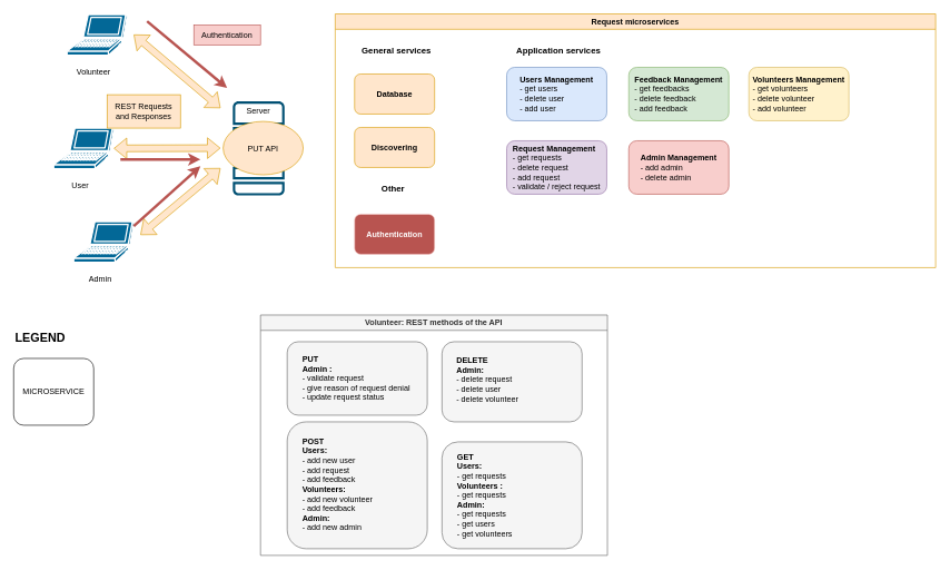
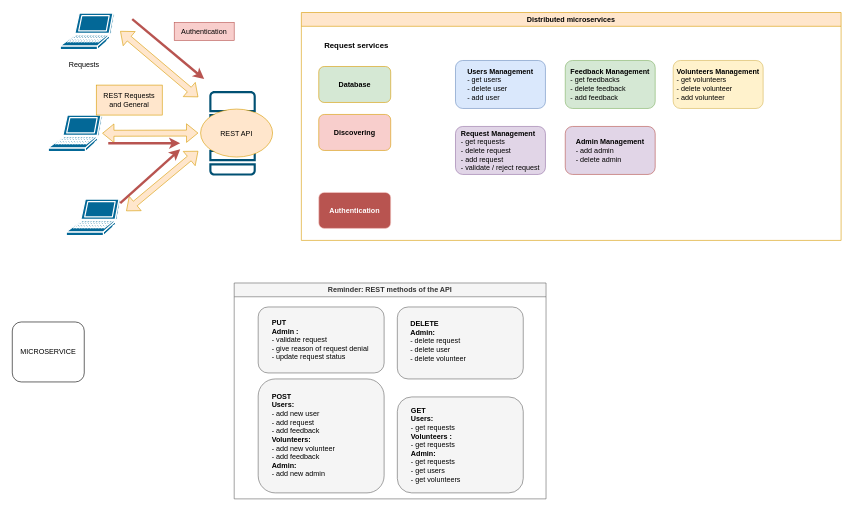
  <mxCell id="0" />
  <mxCell id="1" parent="0" />
  <mxCell id="2" value="" style="sketch=0;points=[[0.015,0.015,0],[0.985,0.015,0],[0.985,0.985,0],[0.015,0.985,0],[0.25,0,0],[0.5,0,0],[0.75,0,0],[1,0.25,0],[1,0.5,0],[1,0.75,0],[0.75,1,0],[0.5,1,0],[0.25,1,0],[0,0.75,0],[0,0.5,0],[0,0.25,0]];verticalLabelPosition=bottom;html=1;verticalAlign=top;aspect=fixed;align=center;pointerEvents=1;shape=mxgraph.cisco19.server;fillColor=#005073;strokeColor=none;" parent="1" vertex="1"><mxGeometry x="348.5" y="151" width="77.5" height="140.91" as="geometry" /></mxCell>
  <mxCell id="3" value="" style="ellipse;whiteSpace=wrap;html=1;fillColor=#ffe6cc;strokeColor=#d79b00;" parent="1" vertex="1"><mxGeometry x="334" y="181" width="120" height="80" as="geometry" /></mxCell>
  <mxCell id="4" value="" style="shape=mxgraph.cisco.computers_and_peripherals.laptop;sketch=0;html=1;pointerEvents=1;dashed=0;fillColor=#036897;strokeColor=#ffffff;strokeWidth=2;verticalLabelPosition=bottom;verticalAlign=top;align=center;outlineConnect=0;" parent="1" vertex="1"><mxGeometry x="80" y="191" width="90" height="61" as="geometry" /></mxCell>
- <mxCell id="5" value="User" style="text;html=1;strokeColor=none;fillColor=none;align=center;verticalAlign=middle;whiteSpace=wrap;rounded=0;" parent="1" vertex="1"><mxGeometry x="90" y="261.91" width="60" height="30" as="geometry" /></mxCell>
- <mxCell id="6" value="PUT API" style="text;html=1;strokeColor=none;fillColor=none;align=center;verticalAlign=middle;whiteSpace=wrap;rounded=0;" parent="1" vertex="1"><mxGeometry x="364" y="208" width="60" height="30" as="geometry" /></mxCell>
+ <mxCell id="6" value="REST API" style="text;html=1;strokeColor=none;fillColor=none;align=center;verticalAlign=middle;whiteSpace=wrap;rounded=0;" parent="1" vertex="1"><mxGeometry x="364" y="208" width="60" height="30" as="geometry" /></mxCell>
  <mxCell id="7" value="" style="shape=mxgraph.cisco.computers_and_peripherals.laptop;sketch=0;html=1;pointerEvents=1;dashed=0;fillColor=#036897;strokeColor=#ffffff;strokeWidth=2;verticalLabelPosition=bottom;verticalAlign=top;align=center;outlineConnect=0;" parent="1" vertex="1"><mxGeometry x="100" y="21" width="90" height="61" as="geometry" /></mxCell>
- <mxCell id="8" value="Volunteer" style="text;html=1;strokeColor=none;fillColor=none;align=center;verticalAlign=middle;whiteSpace=wrap;rounded=0;" parent="1" vertex="1"><mxGeometry x="110" y="91.91" width="60" height="30" as="geometry" /></mxCell>
+ <mxCell id="8" value="Requests" style="text;html=1;strokeColor=none;fillColor=none;align=center;verticalAlign=middle;whiteSpace=wrap;rounded=0;" parent="1" vertex="1"><mxGeometry x="110" y="91.91" width="60" height="30" as="geometry" /></mxCell>
  <mxCell id="9" value="" style="shape=mxgraph.cisco.computers_and_peripherals.laptop;sketch=0;html=1;pointerEvents=1;dashed=0;fillColor=#036897;strokeColor=#ffffff;strokeWidth=2;verticalLabelPosition=bottom;verticalAlign=top;align=center;outlineConnect=0;" parent="1" vertex="1"><mxGeometry x="110" y="331" width="90" height="61" as="geometry" /></mxCell>
- <mxCell id="10" value="Admin" style="text;html=1;strokeColor=none;fillColor=none;align=center;verticalAlign=middle;whiteSpace=wrap;rounded=0;" parent="1" vertex="1"><mxGeometry x="120" y="401.91" width="60" height="30" as="geometry" /></mxCell>
  <mxCell id="11" value="" style="rounded=1;whiteSpace=wrap;html=1;fillColor=#f5f5f5;strokeColor=#666666;fontColor=#333333;" parent="1" vertex="1"><mxGeometry x="430" y="511" width="210" height="110" as="geometry" /></mxCell>
  <mxCell id="12" value="&lt;b&gt;PUT&lt;/b&gt;&amp;nbsp;&lt;br&gt;&lt;b&gt;Admin :&amp;nbsp;&lt;/b&gt;&amp;nbsp;&lt;br style=&quot;border-color: var(--border-color);&quot;&gt;- validate request&lt;br&gt;- give reason of request denial&amp;nbsp;&lt;br&gt;- update request status" style="text;html=1;strokeColor=none;fillColor=none;align=left;verticalAlign=middle;whiteSpace=wrap;rounded=0;" parent="1" vertex="1"><mxGeometry x="451" y="521.91" width="170" height="89.09" as="geometry" /></mxCell>
  <mxCell id="13" value="" style="shape=flexArrow;endArrow=classic;startArrow=classic;html=1;rounded=0;fillColor=#ffe6cc;strokeColor=#d79b00;" parent="1" source="4" edge="1"><mxGeometry width="100" height="100" relative="1" as="geometry"><mxPoint x="182" y="281" as="sourcePoint" /><mxPoint x="330" y="221" as="targetPoint" /></mxGeometry></mxCell>
  <mxCell id="14" value="" style="shape=flexArrow;endArrow=classic;startArrow=classic;html=1;rounded=0;fillColor=#ffe6cc;strokeColor=#d79b00;" parent="1" edge="1"><mxGeometry width="100" height="100" relative="1" as="geometry"><mxPoint x="210" y="351" as="sourcePoint" /><mxPoint x="330" y="251" as="targetPoint" /></mxGeometry></mxCell>
  <mxCell id="15" value="" style="shape=flexArrow;endArrow=classic;startArrow=classic;html=1;rounded=0;fillColor=#ffe6cc;strokeColor=#d79b00;" parent="1" edge="1"><mxGeometry width="100" height="100" relative="1" as="geometry"><mxPoint x="200" y="51" as="sourcePoint" /><mxPoint x="330" y="161" as="targetPoint" /></mxGeometry></mxCell>
- <mxCell id="16" value="Server" style="text;html=1;strokeColor=none;fillColor=none;align=center;verticalAlign=middle;whiteSpace=wrap;rounded=0;" parent="1" vertex="1"><mxGeometry x="357.25" y="151" width="60" height="30" as="geometry" /></mxCell>
- <mxCell id="17" value="REST Requests and Responses" style="text;html=1;strokeColor=#d79b00;fillColor=#ffe6cc;align=center;verticalAlign=middle;whiteSpace=wrap;rounded=0;" parent="1" vertex="1"><mxGeometry x="160" y="141" width="110" height="50" as="geometry" /></mxCell>
+ <mxCell id="17" value="REST Requests and General" style="text;html=1;strokeColor=#d79b00;fillColor=#ffe6cc;align=center;verticalAlign=middle;whiteSpace=wrap;rounded=0;" parent="1" vertex="1"><mxGeometry x="160" y="141" width="110" height="50" as="geometry" /></mxCell>
  <mxCell id="18" value="" style="endArrow=classic;html=1;rounded=0;fillColor=#f8cecc;strokeColor=#b85450;strokeWidth=4;" parent="1" edge="1"><mxGeometry width="50" height="50" relative="1" as="geometry"><mxPoint x="200" y="338" as="sourcePoint" /><mxPoint x="300" y="248" as="targetPoint" /></mxGeometry></mxCell>
  <mxCell id="19" value="Authentication" style="text;html=1;strokeColor=#b85450;fillColor=#f8cecc;align=center;verticalAlign=middle;whiteSpace=wrap;rounded=0;" parent="1" vertex="1"><mxGeometry x="290" y="36.5" width="100" height="30" as="geometry" /></mxCell>
  <mxCell id="20" value="" style="rounded=1;whiteSpace=wrap;html=1;fillColor=#f5f5f5;strokeColor=#666666;fontColor=#333333;" parent="1" vertex="1"><mxGeometry x="430" y="631" width="210" height="190" as="geometry" /></mxCell>
  <mxCell id="21" value="&lt;b&gt;POST&lt;/b&gt;&lt;br&gt;&lt;b&gt;Users:&lt;/b&gt;&lt;br&gt;-&amp;nbsp;add new user&lt;br&gt;- add request&lt;br&gt;- add feedback&amp;nbsp;&lt;br style=&quot;border-color: var(--border-color);&quot;&gt;&lt;b&gt;Volunteers:&amp;nbsp;&lt;/b&gt;&lt;br&gt;- add new volunteer&amp;nbsp;&lt;br&gt;- add feedback&amp;nbsp;&lt;br&gt;&lt;b&gt;Admin:&amp;nbsp;&lt;br&gt;&lt;/b&gt;- add new admin&amp;nbsp;&lt;br style=&quot;border-color: var(--border-color);&quot;&gt;" style="text;html=1;align=left;verticalAlign=middle;whiteSpace=wrap;rounded=0;" parent="1" vertex="1"><mxGeometry x="451" y="645.91" width="170" height="159.09" as="geometry" /></mxCell>
  <mxCell id="22" value="" style="rounded=1;whiteSpace=wrap;html=1;fillColor=#f5f5f5;strokeColor=#666666;fontColor=#333333;" parent="1" vertex="1"><mxGeometry x="662" y="511" width="210" height="120" as="geometry" /></mxCell>
  <mxCell id="23" value="&lt;b&gt;DELETE&lt;/b&gt;&lt;br&gt;&lt;b&gt;Admin:&lt;/b&gt;&lt;br&gt;- delete request&lt;br&gt;- delete user&lt;br&gt;- delete volunteer" style="text;html=1;strokeColor=none;fillColor=none;align=left;verticalAlign=middle;whiteSpace=wrap;rounded=0;" parent="1" vertex="1"><mxGeometry x="682" y="524" width="170" height="87" as="geometry" /></mxCell>
  <mxCell id="24" value="" style="rounded=1;whiteSpace=wrap;html=1;fillColor=#f5f5f5;strokeColor=#666666;fontColor=#333333;" parent="1" vertex="1"><mxGeometry x="662" y="661" width="210" height="160" as="geometry" /></mxCell>
  <mxCell id="25" value="&lt;b&gt;GET&lt;br&gt;Users:&amp;nbsp;&lt;/b&gt;&lt;br&gt;- get requests&amp;nbsp;&lt;br&gt;&lt;b&gt;Volunteers :&amp;nbsp;&lt;/b&gt;&lt;br&gt;- get requests&amp;nbsp;&lt;br style=&quot;border-color: var(--border-color);&quot;&gt;&lt;b&gt;Admin:&amp;nbsp;&lt;br&gt;&lt;/b&gt;- get requests&amp;nbsp;&lt;br&gt;- get users&lt;br&gt;- get volunteers" style="text;html=1;align=left;verticalAlign=middle;whiteSpace=wrap;rounded=0;" parent="1" vertex="1"><mxGeometry x="683" y="681.91" width="170" height="119.09" as="geometry" /></mxCell>
  <mxCell id="26" value="MICROSERVICE" style="rounded=1;whiteSpace=wrap;html=1;" parent="1" vertex="1"><mxGeometry x="20" y="536" width="120" height="100" as="geometry" /></mxCell>
- <mxCell id="27" value="&lt;font style=&quot;font-size: 18px;&quot;&gt;LEGEND&lt;/font&gt;" style="text;html=1;strokeColor=none;fillColor=none;align=center;verticalAlign=middle;whiteSpace=wrap;rounded=0;fontStyle=1" parent="1" vertex="1"><mxGeometry x="30" y="491" width="60" height="30" as="geometry" /></mxCell>
- <mxCell id="28" value="&lt;b&gt;Discovering&lt;/b&gt;" style="rounded=1;whiteSpace=wrap;html=1;fillColor=#ffe6cc;strokeColor=#d79b00;" parent="1" vertex="1"><mxGeometry x="531" y="190" width="120" height="60" as="geometry" /></mxCell>
- <mxCell id="29" value="&lt;b&gt;Database&lt;/b&gt;" style="rounded=1;whiteSpace=wrap;html=1;fillColor=#ffe6cc;strokeColor=#d79b00;" parent="1" vertex="1"><mxGeometry x="531" y="110" width="120" height="60" as="geometry" /></mxCell>
- <mxCell id="30" value="Volunteer: REST methods of the API" style="swimlane;whiteSpace=wrap;html=1;fillColor=#f5f5f5;fontColor=#333333;strokeColor=#666666;" parent="1" vertex="1"><mxGeometry x="390" y="471" width="520" height="360" as="geometry" /></mxCell>
- <mxCell id="31" value="&lt;b&gt;&lt;font style=&quot;font-size: 13px;&quot;&gt;General services&lt;/font&gt;&lt;/b&gt;" style="text;html=1;strokeColor=none;fillColor=none;align=center;verticalAlign=middle;whiteSpace=wrap;rounded=0;" parent="1" vertex="1"><mxGeometry x="539" y="60" width="110" height="30" as="geometry" /></mxCell>
- <mxCell id="32" value="&lt;b&gt;&lt;font style=&quot;font-size: 13px;&quot;&gt;Other&lt;/font&gt;&lt;/b&gt;" style="text;html=1;strokeColor=none;fillColor=none;align=center;verticalAlign=middle;whiteSpace=wrap;rounded=0;" parent="1" vertex="1"><mxGeometry x="535" y="267" width="108" height="30" as="geometry" /></mxCell>
+ <mxCell id="28" value="&lt;b&gt;Discovering&lt;/b&gt;" style="rounded=1;whiteSpace=wrap;html=1;fillColor=#f8cecc;strokeColor=#d79b00;" parent="1" vertex="1"><mxGeometry x="531" y="190" width="120" height="60" as="geometry" /></mxCell>
+ <mxCell id="29" value="&lt;b&gt;Database&lt;/b&gt;" style="rounded=1;whiteSpace=wrap;html=1;fillColor=#d5e8d4;strokeColor=#d79b00;" parent="1" vertex="1"><mxGeometry x="531" y="110" width="120" height="60" as="geometry" /></mxCell>
+ <mxCell id="30" value="Reminder: REST methods of the API" style="swimlane;whiteSpace=wrap;html=1;fillColor=#f5f5f5;fontColor=#333333;strokeColor=#666666;" parent="1" vertex="1"><mxGeometry x="390" y="471" width="520" height="360" as="geometry" /></mxCell>
+ <mxCell id="31" value="&lt;b&gt;&lt;font style=&quot;font-size: 13px;&quot;&gt;Request services&lt;/font&gt;&lt;/b&gt;" style="text;html=1;strokeColor=none;fillColor=none;align=center;verticalAlign=middle;whiteSpace=wrap;rounded=0;" parent="1" vertex="1"><mxGeometry x="539" y="60" width="110" height="30" as="geometry" /></mxCell>
  <mxCell id="33" value="" style="endArrow=classic;html=1;rounded=0;fillColor=#f8cecc;strokeColor=#b85450;strokeWidth=4;" parent="1" edge="1"><mxGeometry width="50" height="50" relative="1" as="geometry"><mxPoint x="220" y="31" as="sourcePoint" /><mxPoint x="340" y="131" as="targetPoint" /></mxGeometry></mxCell>
  <mxCell id="34" value="" style="endArrow=classic;html=1;rounded=0;fillColor=#f8cecc;strokeColor=#b85450;strokeWidth=4;" parent="1" edge="1"><mxGeometry width="50" height="50" relative="1" as="geometry"><mxPoint x="180" y="238" as="sourcePoint" /><mxPoint x="300" y="238" as="targetPoint" /></mxGeometry></mxCell>
- <mxCell id="35" value="Request microservices" style="swimlane;whiteSpace=wrap;html=1;fillColor=#ffe6cc;strokeColor=#d79b00;" parent="1" vertex="1"><mxGeometry x="502" y="20" width="900" height="380" as="geometry" /></mxCell>
+ <mxCell id="35" value="Distributed microservices" style="swimlane;whiteSpace=wrap;html=1;fillColor=#ffe6cc;strokeColor=#d79b00;" parent="1" vertex="1"><mxGeometry x="502" y="20" width="900" height="380" as="geometry" /></mxCell>
  <mxCell id="36" value="&lt;font color=&quot;#ffffff&quot;&gt;&lt;b&gt;Authentication&lt;/b&gt;&lt;/font&gt;" style="rounded=1;whiteSpace=wrap;html=1;fillColor=#b85450;strokeColor=#f8cecc;" parent="35" vertex="1"><mxGeometry x="29" y="300" width="120" height="60" as="geometry" /></mxCell>
  <mxCell id="37" value="&lt;div style=&quot;text-align: left;&quot;&gt;&lt;span style=&quot;background-color: initial;&quot;&gt;&lt;b&gt;Users Management&lt;/b&gt;&lt;/span&gt;&lt;/div&gt;&lt;div style=&quot;text-align: left;&quot;&gt;&lt;span style=&quot;background-color: initial;&quot;&gt;- get users&lt;/span&gt;&lt;/div&gt;&lt;div style=&quot;text-align: left;&quot;&gt;&lt;span style=&quot;background-color: initial;&quot;&gt;- delete user&lt;/span&gt;&lt;/div&gt;&lt;div style=&quot;text-align: left;&quot;&gt;&lt;span style=&quot;background-color: initial;&quot;&gt;- add user&lt;/span&gt;&lt;/div&gt;" style="rounded=1;whiteSpace=wrap;html=1;fillColor=#dae8fc;strokeColor=#6c8ebf;" parent="35" vertex="1"><mxGeometry x="257" y="80" width="150" height="80" as="geometry" /></mxCell>
- <mxCell id="38" value="&lt;b&gt;&lt;font style=&quot;font-size: 13px;&quot;&gt;Application services&lt;/font&gt;&lt;/b&gt;" style="text;html=1;strokeColor=none;fillColor=none;align=center;verticalAlign=middle;whiteSpace=wrap;rounded=0;" vertex="1" parent="35"><mxGeometry x="250" y="40" width="170" height="30" as="geometry" /></mxCell>
  <mxCell id="39" value="&lt;div style=&quot;text-align: left;&quot;&gt;&lt;span style=&quot;background-color: initial;&quot;&gt;&lt;b&gt;Feedback Management&lt;/b&gt;&lt;/span&gt;&lt;/div&gt;&lt;div style=&quot;text-align: left;&quot;&gt;&lt;span style=&quot;background-color: initial;&quot;&gt;- get feedbacks&lt;/span&gt;&lt;/div&gt;&lt;div style=&quot;text-align: left;&quot;&gt;&lt;span style=&quot;background-color: initial;&quot;&gt;- delete feedback&lt;/span&gt;&lt;/div&gt;&lt;div style=&quot;text-align: left;&quot;&gt;&lt;span style=&quot;background-color: initial;&quot;&gt;- add feedback&lt;/span&gt;&lt;/div&gt;" style="rounded=1;whiteSpace=wrap;html=1;fillColor=#d5e8d4;strokeColor=#82b366;" vertex="1" parent="35"><mxGeometry x="440" y="80" width="150" height="80" as="geometry" /></mxCell>
  <mxCell id="40" value="&lt;div style=&quot;text-align: left;&quot;&gt;&lt;span style=&quot;background-color: initial;&quot;&gt;&lt;b&gt;Volunteers Management&lt;/b&gt;&lt;/span&gt;&lt;/div&gt;&lt;div style=&quot;text-align: left;&quot;&gt;&lt;span style=&quot;background-color: initial;&quot;&gt;- get volunteers&lt;/span&gt;&lt;/div&gt;&lt;div style=&quot;text-align: left;&quot;&gt;&lt;span style=&quot;background-color: initial;&quot;&gt;- delete volunteer&lt;/span&gt;&lt;/div&gt;&lt;div style=&quot;text-align: left;&quot;&gt;&lt;span style=&quot;background-color: initial;&quot;&gt;- add volunteer&lt;/span&gt;&lt;/div&gt;" style="rounded=1;whiteSpace=wrap;html=1;fillColor=#fff2cc;strokeColor=#d6b656;" vertex="1" parent="35"><mxGeometry x="620" y="80" width="150" height="80" as="geometry" /></mxCell>
  <mxCell id="41" value="&lt;div style=&quot;text-align: left;&quot;&gt;&lt;span style=&quot;background-color: initial;&quot;&gt;&lt;b&gt;Request Management&lt;/b&gt;&lt;/span&gt;&lt;/div&gt;&lt;div style=&quot;text-align: left;&quot;&gt;&lt;span style=&quot;background-color: initial;&quot;&gt;- get requests&lt;/span&gt;&lt;/div&gt;&lt;div style=&quot;text-align: left;&quot;&gt;&lt;span style=&quot;background-color: initial;&quot;&gt;- delete request&lt;/span&gt;&lt;/div&gt;&lt;div style=&quot;text-align: left;&quot;&gt;&lt;span style=&quot;background-color: initial;&quot;&gt;- add request&lt;/span&gt;&lt;/div&gt;&lt;div style=&quot;text-align: left;&quot;&gt;&lt;span style=&quot;background-color: initial;&quot;&gt;- validate / reject request&lt;/span&gt;&lt;/div&gt;" style="rounded=1;whiteSpace=wrap;html=1;fillColor=#e1d5e7;strokeColor=#9673a6;" vertex="1" parent="35"><mxGeometry x="257" y="190" width="150" height="80" as="geometry" /></mxCell>
- <mxCell id="42" value="&lt;div style=&quot;text-align: left;&quot;&gt;&lt;span style=&quot;background-color: initial;&quot;&gt;&lt;b&gt;Admin Management&lt;/b&gt;&lt;/span&gt;&lt;/div&gt;&lt;div style=&quot;text-align: left;&quot;&gt;&lt;span style=&quot;background-color: initial;&quot;&gt;- add admin&amp;nbsp;&lt;/span&gt;&lt;/div&gt;&lt;div style=&quot;text-align: left;&quot;&gt;&lt;span style=&quot;background-color: initial;&quot;&gt;- delete admin&amp;nbsp;&lt;/span&gt;&lt;/div&gt;" style="rounded=1;whiteSpace=wrap;html=1;fillColor=#f8cecc;strokeColor=#b85450;" vertex="1" parent="35"><mxGeometry x="440" y="190" width="150" height="80" as="geometry" /></mxCell>
+ <mxCell id="42" value="&lt;div style=&quot;text-align: left;&quot;&gt;&lt;span style=&quot;background-color: initial;&quot;&gt;&lt;b&gt;Admin Management&lt;/b&gt;&lt;/span&gt;&lt;/div&gt;&lt;div style=&quot;text-align: left;&quot;&gt;&lt;span style=&quot;background-color: initial;&quot;&gt;- add admin&amp;nbsp;&lt;/span&gt;&lt;/div&gt;&lt;div style=&quot;text-align: left;&quot;&gt;&lt;span style=&quot;background-color: initial;&quot;&gt;- delete admin&amp;nbsp;&lt;/span&gt;&lt;/div&gt;" style="rounded=1;whiteSpace=wrap;html=1;fillColor=#e1d5e7;strokeColor=#b85450;" vertex="1" parent="35"><mxGeometry x="440" y="190" width="150" height="80" as="geometry" /></mxCell>
